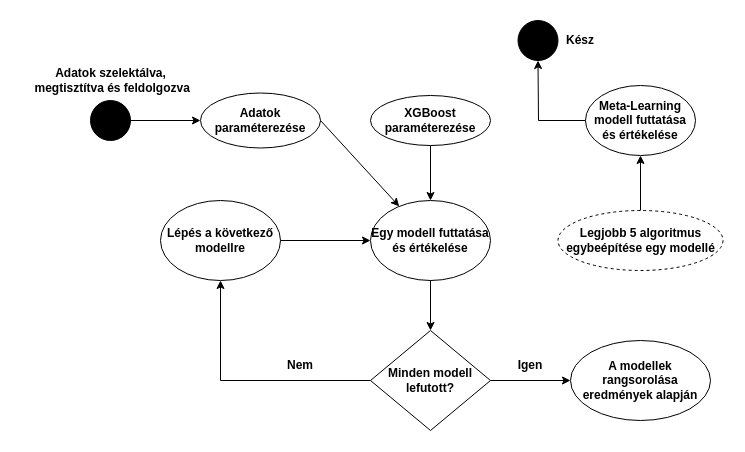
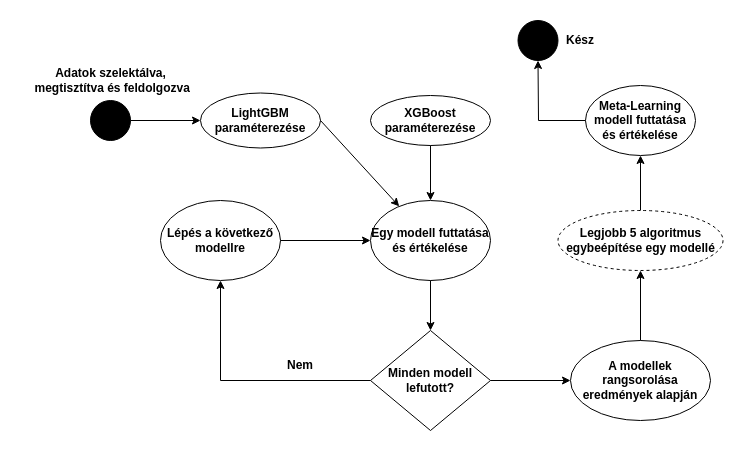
  <mxCell id="0" />
  <mxCell id="1" parent="0" />
  <mxCell id="2" value="" style="ellipse;whiteSpace=wrap;html=1;aspect=fixed;fillColor=#000000;" vertex="1" parent="1"><mxGeometry x="90" y="100" width="40" height="40" as="geometry" /></mxCell>
  <mxCell id="3" value="&lt;div&gt;&lt;b&gt;Adatok szelektálva,&lt;br&gt;&lt;/b&gt;&lt;/div&gt;&lt;div&gt;&lt;b&gt;&amp;nbsp;megtisztítva és feldolgozva&lt;br&gt;&lt;/b&gt;&lt;/div&gt;" style="text;html=1;align=center;verticalAlign=middle;resizable=0;points=[];autosize=1;strokeColor=none;fillColor=none;" vertex="1" parent="1"><mxGeometry x="20" y="60" width="180" height="40" as="geometry" /></mxCell>
  <mxCell id="4" value="" style="endArrow=classic;html=1;rounded=0;exitX=1;exitY=0.5;exitDx=0;exitDy=0;" edge="1" parent="1" source="2"><mxGeometry width="50" height="50" relative="1" as="geometry"><mxPoint x="390" y="280" as="sourcePoint" /><mxPoint x="200" y="120" as="targetPoint" /></mxGeometry></mxCell>
- <mxCell id="5" value="&lt;b&gt;Adatok paraméterezése&lt;br&gt;&lt;/b&gt;" style="ellipse;whiteSpace=wrap;html=1;" vertex="1" parent="1"><mxGeometry x="200" y="92.5" width="120" height="55" as="geometry" /></mxCell>
+ <mxCell id="5" value="&lt;b&gt;LightGBM paraméterezése&lt;br&gt;&lt;/b&gt;" style="ellipse;whiteSpace=wrap;html=1;" vertex="1" parent="1"><mxGeometry x="200" y="92.5" width="120" height="55" as="geometry" /></mxCell>
  <mxCell id="6" value="" style="endArrow=classic;html=1;rounded=0;exitX=1;exitY=0.5;exitDx=0;exitDy=0;" edge="1" parent="1" source="5" target="8"><mxGeometry width="50" height="50" relative="1" as="geometry"><mxPoint x="390" y="280" as="sourcePoint" /><mxPoint x="390" y="120" as="targetPoint" /></mxGeometry></mxCell>
  <mxCell id="7" value="&lt;b&gt;XGBoost paraméterezése&lt;br&gt;&lt;/b&gt;" style="ellipse;whiteSpace=wrap;html=1;" vertex="1" parent="1"><mxGeometry x="370" y="95" width="120" height="50" as="geometry" /></mxCell>
  <mxCell id="8" value="&lt;b&gt;Egy modell futtatása és értékelése&lt;br&gt;&lt;/b&gt;" style="ellipse;whiteSpace=wrap;html=1;" vertex="1" parent="1"><mxGeometry x="370" y="200" width="120" height="80" as="geometry" /></mxCell>
  <mxCell id="9" value="&lt;b&gt;Minden modell lefutott?&lt;br&gt;&lt;/b&gt;" style="rhombus;whiteSpace=wrap;html=1;" vertex="1" parent="1"><mxGeometry x="370" y="330" width="120" height="100" as="geometry" /></mxCell>
  <mxCell id="10" value="" style="endArrow=classic;html=1;rounded=0;exitX=0.5;exitY=1;exitDx=0;exitDy=0;entryX=0.5;entryY=0;entryDx=0;entryDy=0;" edge="1" parent="1" source="7" target="8"><mxGeometry width="50" height="50" relative="1" as="geometry"><mxPoint x="390" y="280" as="sourcePoint" /><mxPoint x="440" y="230" as="targetPoint" /></mxGeometry></mxCell>
  <mxCell id="11" value="" style="endArrow=classic;html=1;rounded=0;exitX=0.5;exitY=1;exitDx=0;exitDy=0;entryX=0.5;entryY=0;entryDx=0;entryDy=0;" edge="1" parent="1" source="8" target="9"><mxGeometry width="50" height="50" relative="1" as="geometry"><mxPoint x="390" y="280" as="sourcePoint" /><mxPoint x="440" y="230" as="targetPoint" /></mxGeometry></mxCell>
  <mxCell id="12" value="" style="endArrow=classic;html=1;rounded=0;exitX=0;exitY=0.5;exitDx=0;exitDy=0;" edge="1" parent="1" source="9" target="13"><mxGeometry width="50" height="50" relative="1" as="geometry"><mxPoint x="390" y="280" as="sourcePoint" /><mxPoint x="210" y="380" as="targetPoint" /><Array as="points"><mxPoint x="220" y="380" /></Array></mxGeometry></mxCell>
  <mxCell id="13" value="&lt;b&gt;Lépés a következő modellre&lt;br&gt;&lt;/b&gt;" style="ellipse;whiteSpace=wrap;html=1;" vertex="1" parent="1"><mxGeometry x="160" y="200" width="120" height="80" as="geometry" /></mxCell>
  <mxCell id="14" value="&lt;b&gt;Nem&lt;/b&gt;" style="text;html=1;strokeColor=none;fillColor=none;align=center;verticalAlign=middle;whiteSpace=wrap;rounded=0;" vertex="1" parent="1"><mxGeometry x="270" y="350" width="60" height="30" as="geometry" /></mxCell>
  <mxCell id="15" value="" style="endArrow=classic;html=1;rounded=0;exitX=1;exitY=0.5;exitDx=0;exitDy=0;entryX=0;entryY=0.5;entryDx=0;entryDy=0;" edge="1" parent="1" source="13" target="8"><mxGeometry width="50" height="50" relative="1" as="geometry"><mxPoint x="390" y="280" as="sourcePoint" /><mxPoint x="440" y="230" as="targetPoint" /></mxGeometry></mxCell>
  <mxCell id="16" value="&lt;b&gt;A modellek rangsorolása eredmények alapján&lt;br&gt;&lt;/b&gt;" style="ellipse;whiteSpace=wrap;html=1;" vertex="1" parent="1"><mxGeometry x="570" y="340" width="140" height="80" as="geometry" /></mxCell>
  <mxCell id="17" value="" style="endArrow=classic;html=1;rounded=0;exitX=1;exitY=0.5;exitDx=0;exitDy=0;entryX=0;entryY=0.5;entryDx=0;entryDy=0;" edge="1" parent="1" source="9" target="16"><mxGeometry width="50" height="50" relative="1" as="geometry"><mxPoint x="390" y="280" as="sourcePoint" /><mxPoint x="440" y="230" as="targetPoint" /></mxGeometry></mxCell>
- <mxCell id="18" value="&lt;b&gt;Igen&lt;/b&gt;" style="text;html=1;strokeColor=none;fillColor=none;align=center;verticalAlign=middle;whiteSpace=wrap;rounded=0;" vertex="1" parent="1"><mxGeometry x="500" y="350" width="60" height="30" as="geometry" /></mxCell>
  <mxCell id="19" value="&lt;b&gt;Legjobb 5 algoritmus egybeépítése egy modellé&lt;br&gt;&lt;/b&gt;" style="ellipse;whiteSpace=wrap;html=1;dashed=1;" vertex="1" parent="1"><mxGeometry x="557.5" y="210" width="165" height="60" as="geometry" /></mxCell>
+ <mxCell id="20" value="" style="endArrow=classic;html=1;rounded=0;exitX=0.5;exitY=0;exitDx=0;exitDy=0;entryX=0.5;entryY=1;entryDx=0;entryDy=0;" edge="1" parent="1" source="16" target="19"><mxGeometry width="50" height="50" relative="1" as="geometry"><mxPoint x="390" y="280" as="sourcePoint" /><mxPoint x="440" y="230" as="targetPoint" /></mxGeometry></mxCell>
  <mxCell id="21" value="" style="endArrow=classic;html=1;rounded=0;exitX=0.5;exitY=0;exitDx=0;exitDy=0;" edge="1" parent="1" source="19" target="22"><mxGeometry width="50" height="50" relative="1" as="geometry"><mxPoint x="390" y="280" as="sourcePoint" /><mxPoint x="640" y="140" as="targetPoint" /></mxGeometry></mxCell>
  <mxCell id="22" value="&lt;b&gt;Meta-Learning modell futtatása és értékelése&lt;br&gt;&lt;/b&gt;" style="ellipse;whiteSpace=wrap;html=1;" vertex="1" parent="1"><mxGeometry x="585" y="85" width="110" height="70" as="geometry" /></mxCell>
  <mxCell id="23" value="" style="ellipse;whiteSpace=wrap;html=1;aspect=fixed;fillColor=#000000;" vertex="1" parent="1"><mxGeometry x="517.5" y="20" width="40" height="40" as="geometry" /></mxCell>
  <mxCell id="24" value="&lt;b&gt;Kész&lt;/b&gt;" style="text;html=1;strokeColor=none;fillColor=none;align=center;verticalAlign=middle;whiteSpace=wrap;rounded=0;" vertex="1" parent="1"><mxGeometry x="550" y="25" width="60" height="30" as="geometry" /></mxCell>
  <mxCell id="25" value="" style="endArrow=classic;html=1;rounded=0;exitX=0;exitY=0.5;exitDx=0;exitDy=0;entryX=0.5;entryY=1;entryDx=0;entryDy=0;" edge="1" parent="1" source="22" target="23"><mxGeometry width="50" height="50" relative="1" as="geometry"><mxPoint x="390" y="280" as="sourcePoint" /><mxPoint x="440" y="230" as="targetPoint" /><Array as="points"><mxPoint x="538" y="120" /></Array></mxGeometry></mxCell>
